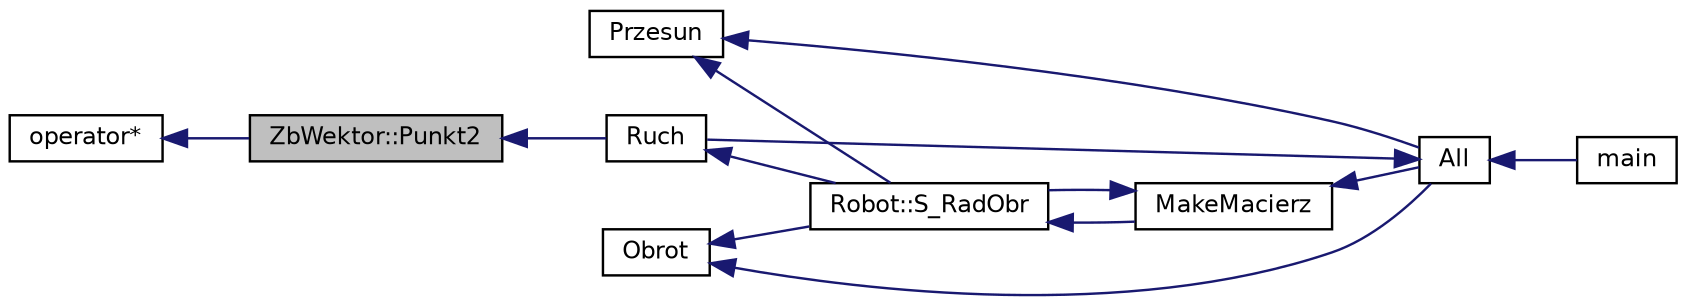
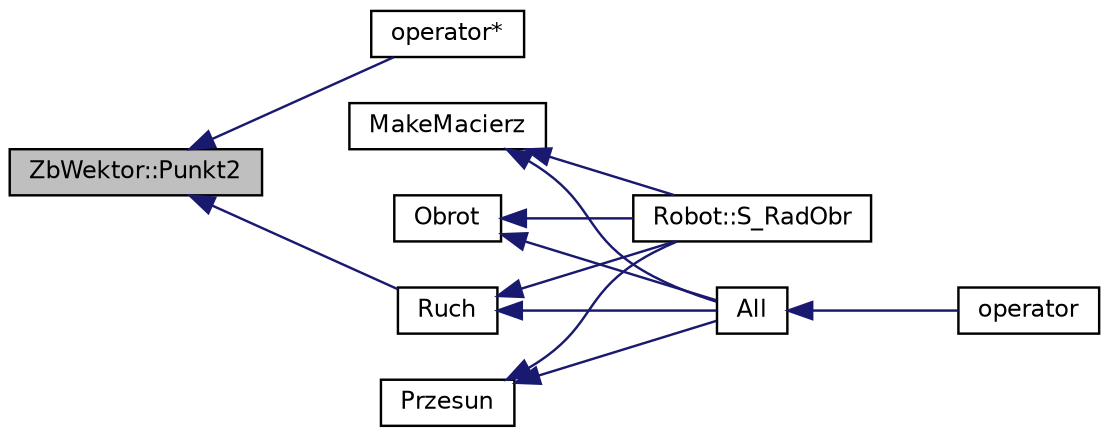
  digraph {
    fontname="DejaVu Sans"
    rankdir=LR
    node [color=black fillcolor=white fontname="DejaVu Sans" fontsize=10 shape=record style=filled]
    edge [color=midnightblue dir=back fontname="DejaVu Sans" fontsize=10 labelfontname=Helvetica labelfontsize=10 style=solid]
    n1 [fillcolor=grey75 fontcolor=black height=0.2 label="ZbWektor::Punkt2" width=0.4]
    n2 [height=0.2 label="operator*" width=0.4]
    n3 [height=0.2 label=Ruch width=0.4]
    n4 [height=0.2 label=Przesun width=0.4]
    n5 [height=0.2 label="Robot::S_RadObr" width=0.4]
    n6 [height=0.2 label=All width=0.4]
    n7 [height=0.2 label=MakeMacierz width=0.4]
-   n8 [height=0.2 label=main width=0.4]
+   n8 [height=0.2 label=operator width=0.4]
    n9 [height=0.2 label=Obrot width=0.4]
-   n2 -> n1
+   n1 -> n2
    n1 -> n3
    n3 -> n5
-   n6 -> n3
+   n3 -> n6
    n4 -> n5
    n4 -> n6
-   n5 -> n7
    n6 -> n8
    n7 -> n5
    n7 -> n6
    n9 -> n5
    n9 -> n6
  }
